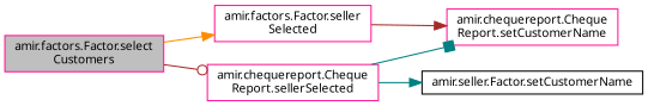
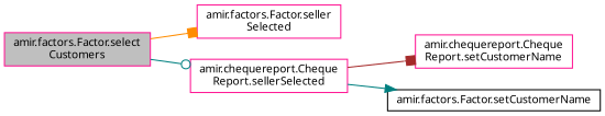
  digraph {
    rankdir=LR
    node [color=deeppink fillcolor=white fontname="FreeSans.ttf" fontsize=10 shape=record style=filled]
    edge [arrowhead=box color=teal fontname="FreeSans.ttf" fontsize=10 labelfontname="FreeSans.ttf" labelfontsize=10 style=solid]
    n1 [fillcolor=grey75 fontcolor=black height=0.2 label="amir.factors.Factor.select\lCustomers" width=0.4]
    n2 [height=0.2 label="amir.factors.Factor.seller\lSelected" width=0.4]
    n3 [height=0.2 label="amir.chequereport.Cheque\lReport.sellerSelected" width=0.4]
    n4 [height=0.2 label="amir.chequereport.Cheque\lReport.setCustomerName" width=0.4]
-   n5 [color=black height=0.2 label="amir.seller.Factor.setCustomerName" width=0.4]
-   n1 -> n2 [arrowhead=normal color=darkorange]
-   n1 -> n3 [arrowhead=odot color=brown]
-   n2 -> n4 [arrowhead=normal color=brown]
-   n3 -> n4
+   n5 [color=black height=0.2 label="amir.factors.Factor.setCustomerName" width=0.4]
+   n1 -> n2 [color=darkorange]
+   n1 -> n3 [arrowhead=odot]
+   n3 -> n4 [color=brown]
    n3 -> n5 [arrowhead=normal]
  }
